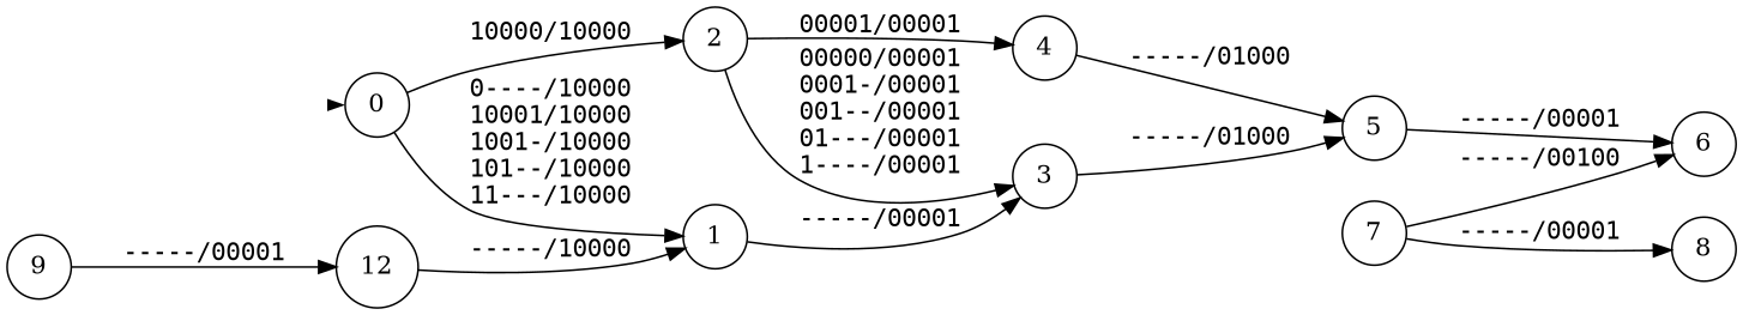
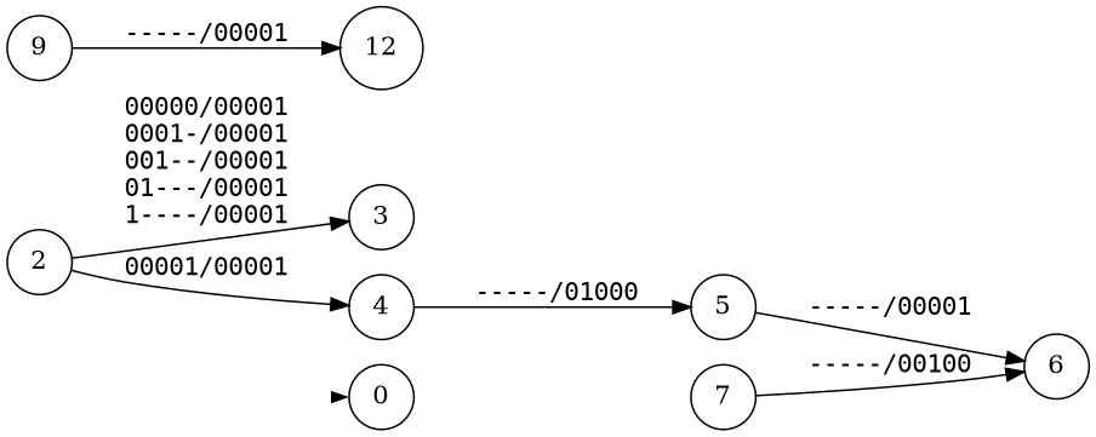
  digraph {
    nodesep=0.2
    rankdir=LR
    ranksep=0.8
    node [shape=circle]
    edge [fontname=mono]
    init [shape=point style=invis]
    n2 [label=0]
-   n3 [label=1]
    n4 [label=2]
    n5 [label=3]
    n6 [label=4]
    n7 [label=5]
    n8 [label=6]
    n9 [label=7]
-   n10 [label=8]
    n11 [label=9]
    n12 [label=12]
    init -> n2 [penwidth=0]
-   n2 -> n3 [label="0----/10000\l10001/10000\l1001-/10000\l101--/10000\l11---/10000\l"]
-   n2 -> n4 [label="10000/10000\l"]
-   n3 -> n5 [label="-----/00001\l"]
    n4 -> n5 [label="00000/00001\l0001-/00001\l001--/00001\l01---/00001\l1----/00001\l"]
    n4 -> n6 [label="00001/00001\l"]
-   n5 -> n7 [label="-----/01000\l"]
    n6 -> n7 [label="-----/01000\l"]
    n7 -> n8 [label="-----/00001\l"]
    n9 -> n8 [label="-----/00100\l"]
-   n9 -> n10 [label="-----/00001\l"]
    n11 -> n12 [label="-----/00001\l"]
-   n12 -> n3 [label="-----/10000\l"]
  }
